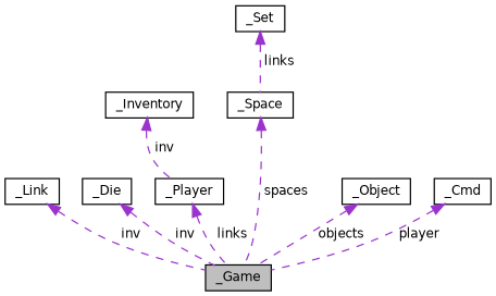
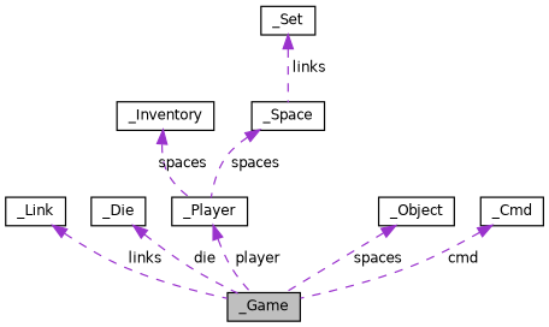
  digraph {
    node [color=black fillcolor=white fontname=Helvetica fontsize=10 shape=record style=filled]
    edge [color=darkorchid3 dir=back fontname=Helvetica fontsize=10 labelfontname=Helvetica labelfontsize=10 style=dashed]
    n1 [fillcolor=grey75 fontcolor=black height=0.2 label=_Game width=0.4]
    n2 [height=0.2 label=_Link width=0.4]
    n3 [height=0.2 label=_Die width=0.4]
    n4 [height=0.2 label=_Space width=0.4]
    n5 [height=0.2 label=_Set width=0.4]
    n6 [height=0.2 label=_Inventory width=0.4]
    n7 [height=0.2 label=_Player width=0.4]
    n8 [height=0.2 label=_Object width=0.4]
    n9 [height=0.2 label=_Cmd width=0.4]
-   n2 -> n1 [label=" inv"]
-   n3 -> n1 [label=" inv"]
-   n4 -> n1 [label=" spaces"]
+   n2 -> n1 [label=" links"]
+   n3 -> n1 [label=" die"]
+   n4 -> n7 [label=" spaces"]
    n5 -> n4 [label=" links"]
-   n6 -> n7 [label=" inv"]
-   n7 -> n1 [label=" links"]
-   n8 -> n1 [label=" objects"]
-   n9 -> n1 [label=" player"]
+   n6 -> n7 [label=" spaces"]
+   n7 -> n1 [label=" player"]
+   n8 -> n1 [label=" spaces"]
+   n9 -> n1 [label=" cmd"]
  }
